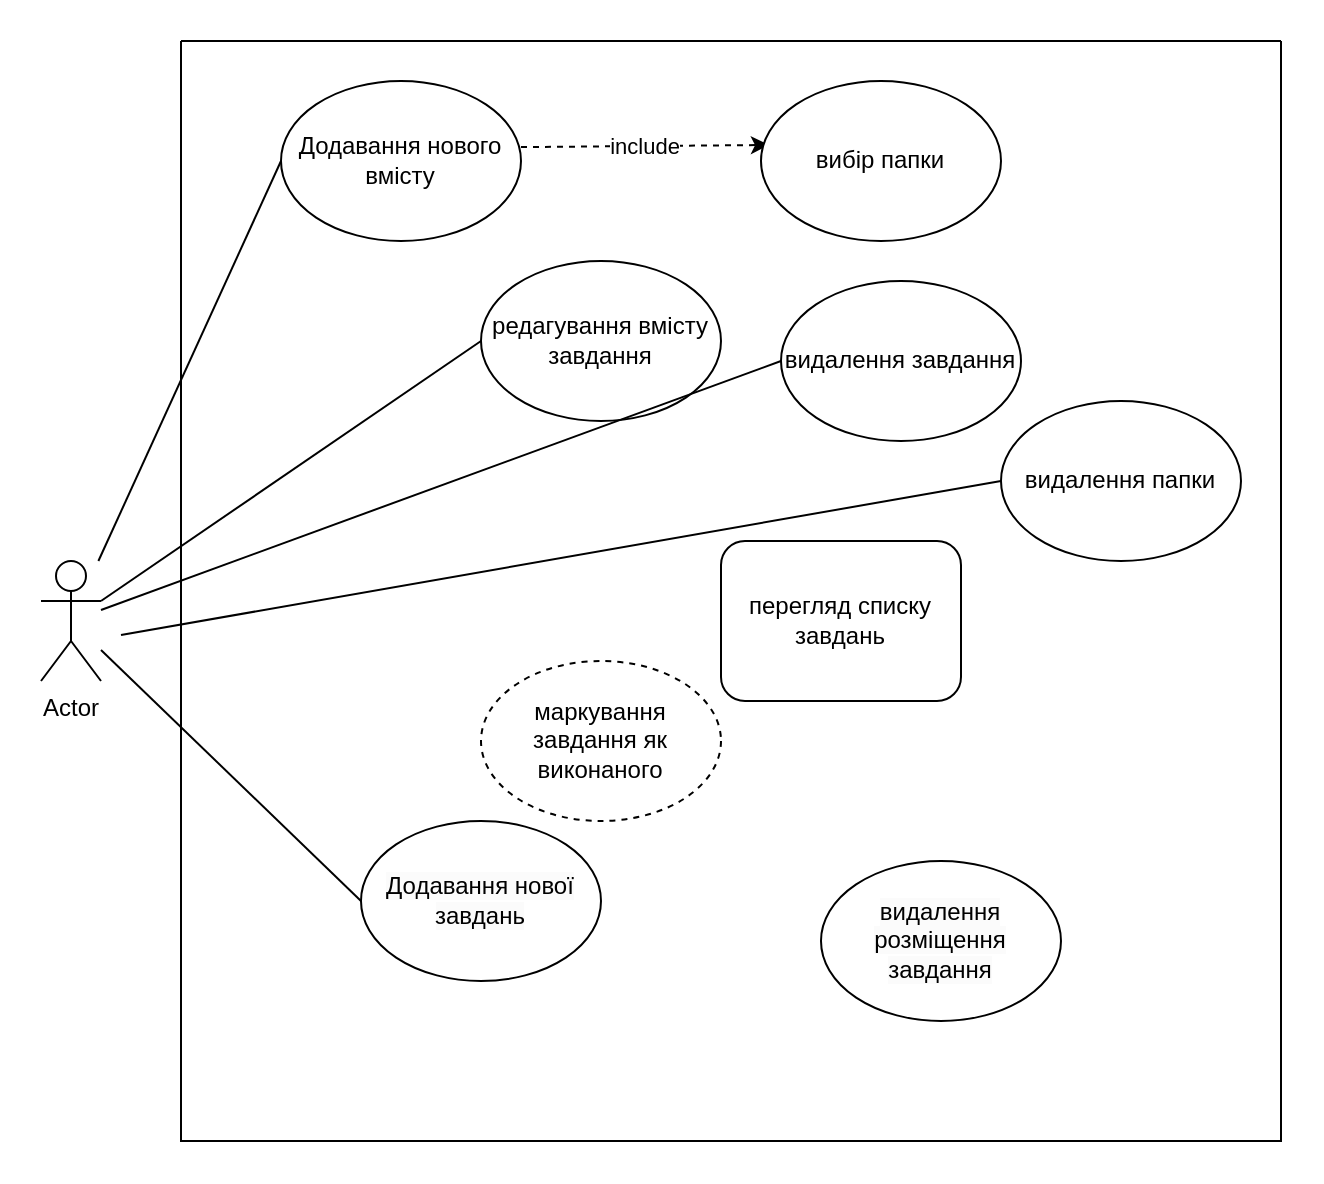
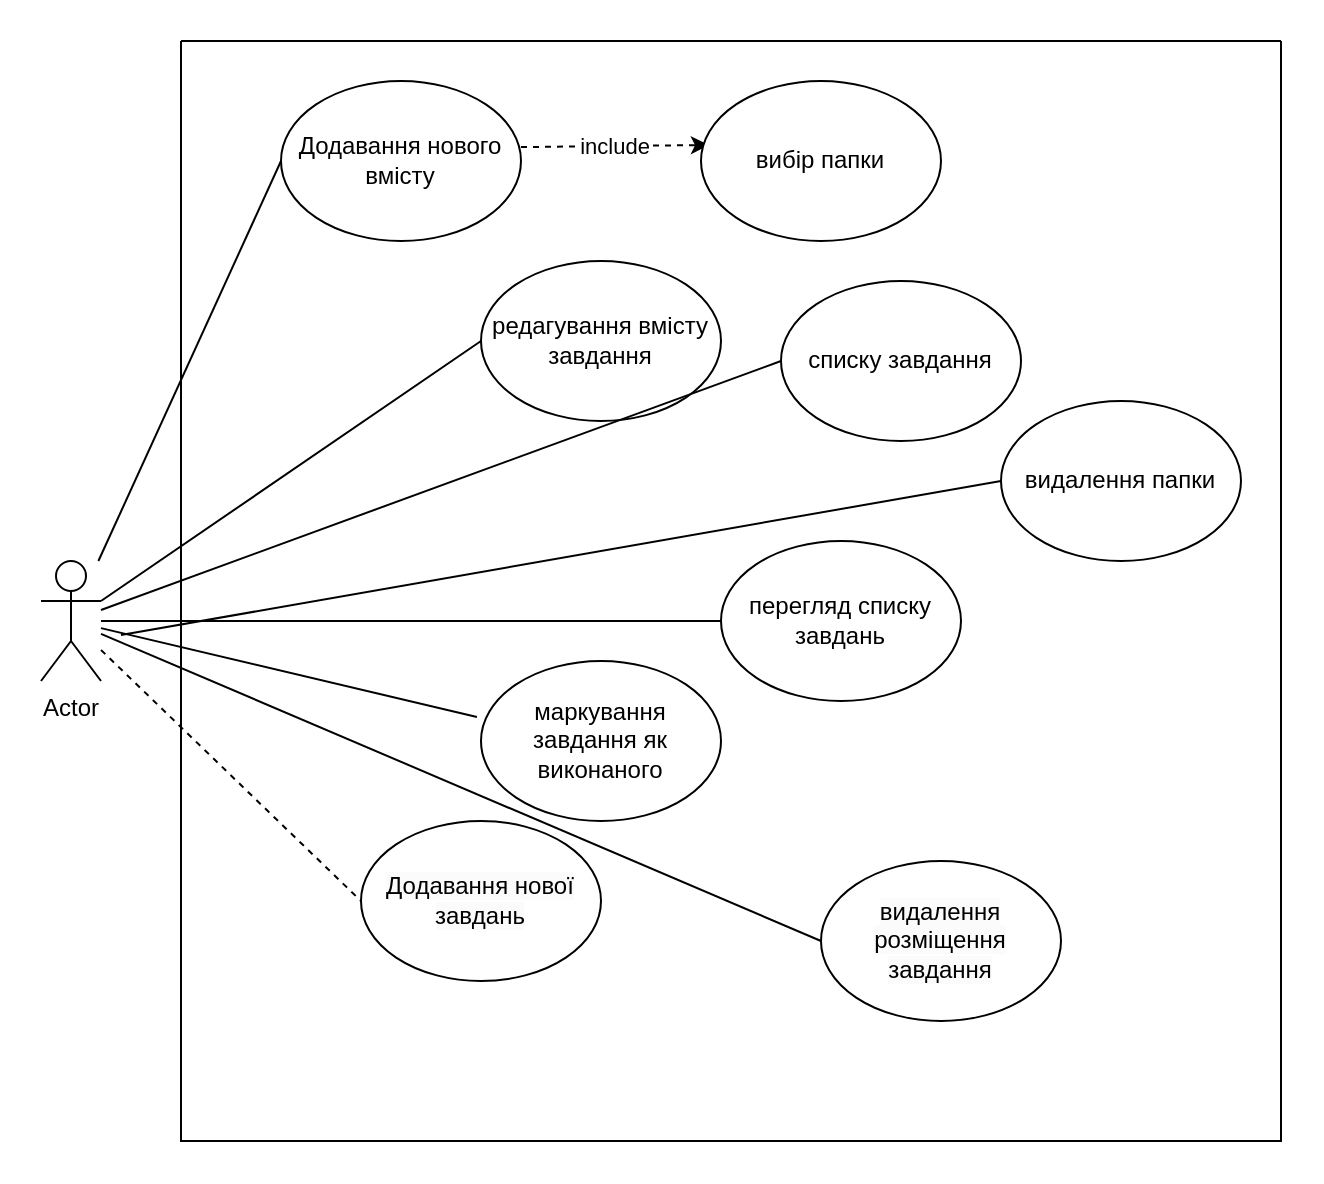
  <mxCell id="0" />
  <mxCell id="1" parent="0" />
  <mxCell id="2" value="Actor" style="shape=umlActor;verticalLabelPosition=bottom;verticalAlign=top;html=1;outlineConnect=0;" vertex="1" parent="1"><mxGeometry x="20" y="280" width="30" height="60" as="geometry" /></mxCell>
  <mxCell id="3" value="" style="endArrow=none;html=1;rounded=0;entryX=0;entryY=0.5;entryDx=0;entryDy=0;endFill=0;" edge="1" parent="1" source="2" target="5"><mxGeometry width="50" height="50" relative="1" as="geometry"><mxPoint x="120" y="250" as="sourcePoint" /><mxPoint x="200" y="125" as="targetPoint" /></mxGeometry></mxCell>
  <mxCell id="4" value="" style="swimlane;startSize=0;" vertex="1" parent="1"><mxGeometry x="90" y="20" width="550" height="550" as="geometry" /></mxCell>
  <mxCell id="5" value="Додавання нового вмісту" style="ellipse;whiteSpace=wrap;html=1;" vertex="1" parent="4"><mxGeometry x="50" y="20" width="120" height="80" as="geometry" /></mxCell>
  <mxCell id="6" value="редагування вмісту завдання" style="ellipse;whiteSpace=wrap;html=1;" vertex="1" parent="4"><mxGeometry x="150" y="110" width="120" height="80" as="geometry" /></mxCell>
- <mxCell id="7" value="видалення завдання" style="ellipse;whiteSpace=wrap;html=1;" vertex="1" parent="4"><mxGeometry x="300" y="120" width="120" height="80" as="geometry" /></mxCell>
- <mxCell id="8" value="перегляд списку завдань" style="whiteSpace=wrap;html=1;rounded=1;" vertex="1" parent="4"><mxGeometry x="270" y="250" width="120" height="80" as="geometry" /></mxCell>
- <mxCell id="9" value="маркування завдання як виконаного" style="ellipse;whiteSpace=wrap;html=1;dashed=1;" vertex="1" parent="4"><mxGeometry x="150" y="310" width="120" height="80" as="geometry" /></mxCell>
+ <mxCell id="7" value="списку завдання" style="ellipse;whiteSpace=wrap;html=1;" vertex="1" parent="4"><mxGeometry x="300" y="120" width="120" height="80" as="geometry" /></mxCell>
+ <mxCell id="8" value="перегляд списку завдань" style="ellipse;whiteSpace=wrap;html=1;" vertex="1" parent="4"><mxGeometry x="270" y="250" width="120" height="80" as="geometry" /></mxCell>
+ <mxCell id="9" value="маркування завдання як виконаного" style="ellipse;whiteSpace=wrap;html=1;" vertex="1" parent="4"><mxGeometry x="150" y="310" width="120" height="80" as="geometry" /></mxCell>
  <mxCell id="10" value="include" style="endArrow=classic;html=1;rounded=0;exitX=1;exitY=0.413;exitDx=0;exitDy=0;exitPerimeter=0;dashed=1;entryX=0.033;entryY=0.4;entryDx=0;entryDy=0;entryPerimeter=0;" edge="1" parent="4" source="5" target="11"><mxGeometry width="50" height="50" relative="1" as="geometry"><mxPoint x="240" y="90" as="sourcePoint" /><mxPoint x="240" y="50" as="targetPoint" /></mxGeometry></mxCell>
- <mxCell id="11" value="вибір папки" style="ellipse;whiteSpace=wrap;html=1;" vertex="1" parent="4"><mxGeometry x="290" y="20" width="120" height="80" as="geometry" /></mxCell>
+ <mxCell id="11" value="вибір папки" style="ellipse;whiteSpace=wrap;html=1;" vertex="1" parent="4"><mxGeometry x="260" y="20" width="120" height="80" as="geometry" /></mxCell>
  <mxCell id="12" value="видалення папки" style="ellipse;whiteSpace=wrap;html=1;" vertex="1" parent="4"><mxGeometry x="410" y="180" width="120" height="80" as="geometry" /></mxCell>
  <mxCell id="13" value="&lt;br&gt;&lt;span style=&quot;color: rgb(0, 0, 0); font-family: Helvetica; font-size: 12px; font-style: normal; font-variant-ligatures: normal; font-variant-caps: normal; font-weight: 400; letter-spacing: normal; orphans: 2; text-align: center; text-indent: 0px; text-transform: none; widows: 2; word-spacing: 0px; -webkit-text-stroke-width: 0px; white-space: normal; background-color: rgb(251, 251, 251); text-decoration-thickness: initial; text-decoration-style: initial; text-decoration-color: initial; display: inline !important; float: none;&quot;&gt;Додавання нової завдань&lt;/span&gt;&lt;div&gt;&lt;br/&gt;&lt;/div&gt;" style="ellipse;whiteSpace=wrap;html=1;" vertex="1" parent="4"><mxGeometry x="90" y="390" width="120" height="80" as="geometry" /></mxCell>
  <mxCell id="14" value="&lt;br&gt;&lt;span style=&quot;color: rgb(0, 0, 0); font-family: Helvetica; font-size: 12px; font-style: normal; font-variant-ligatures: normal; font-variant-caps: normal; font-weight: 400; letter-spacing: normal; orphans: 2; text-align: center; text-indent: 0px; text-transform: none; widows: 2; word-spacing: 0px; -webkit-text-stroke-width: 0px; white-space: normal; background-color: rgb(251, 251, 251); text-decoration-thickness: initial; text-decoration-style: initial; text-decoration-color: initial; display: inline !important; float: none;&quot;&gt;видалення розміщення завдання&lt;/span&gt;&lt;div&gt;&lt;br/&gt;&lt;/div&gt;" style="ellipse;whiteSpace=wrap;html=1;" vertex="1" parent="4"><mxGeometry x="320" y="410" width="120" height="80" as="geometry" /></mxCell>
  <mxCell id="15" value="" style="endArrow=none;html=1;rounded=0;exitX=1;exitY=0.333;exitDx=0;exitDy=0;exitPerimeter=0;entryX=0;entryY=0.5;entryDx=0;entryDy=0;endFill=0;" edge="1" parent="1" source="2" target="6"><mxGeometry width="50" height="50" relative="1" as="geometry"><mxPoint x="80" y="350" as="sourcePoint" /><mxPoint x="130" y="300" as="targetPoint" /></mxGeometry></mxCell>
  <mxCell id="16" value="" style="endArrow=none;html=1;rounded=0;entryX=0;entryY=0.5;entryDx=0;entryDy=0;" edge="1" parent="1" source="2" target="7"><mxGeometry width="50" height="50" relative="1" as="geometry"><mxPoint x="170" y="380" as="sourcePoint" /><mxPoint x="220" y="330" as="targetPoint" /></mxGeometry></mxCell>
+ <mxCell id="17" value="" style="endArrow=none;html=1;rounded=0;" edge="1" parent="1" source="2" target="8"><mxGeometry width="50" height="50" relative="1" as="geometry"><mxPoint x="110" y="400" as="sourcePoint" /><mxPoint x="160" y="350" as="targetPoint" /></mxGeometry></mxCell>
+ <mxCell id="18" value="" style="endArrow=none;html=1;rounded=0;entryX=-0.017;entryY=0.35;entryDx=0;entryDy=0;entryPerimeter=0;" edge="1" parent="1" source="2" target="9"><mxGeometry width="50" height="50" relative="1" as="geometry"><mxPoint x="60" y="490" as="sourcePoint" /><mxPoint x="110" y="440" as="targetPoint" /></mxGeometry></mxCell>
  <mxCell id="19" value="" style="endArrow=none;html=1;rounded=0;entryX=0;entryY=0.5;entryDx=0;entryDy=0;" edge="1" parent="1" target="12"><mxGeometry width="50" height="50" relative="1" as="geometry"><mxPoint x="60" y="317" as="sourcePoint" /><mxPoint x="230" y="340" as="targetPoint" /></mxGeometry></mxCell>
- <mxCell id="20" value="" style="endArrow=none;html=1;rounded=0;entryX=0;entryY=0.5;entryDx=0;entryDy=0;" edge="1" parent="1" source="2" target="13"><mxGeometry width="50" height="50" relative="1" as="geometry"><mxPoint x="210" y="500" as="sourcePoint" /><mxPoint x="260" y="450" as="targetPoint" /></mxGeometry></mxCell>
+ <mxCell id="20" value="" style="endArrow=none;html=1;rounded=0;entryX=0;entryY=0.5;entryDx=0;entryDy=0;dashed=1;" edge="1" parent="1" source="2" target="13"><mxGeometry width="50" height="50" relative="1" as="geometry"><mxPoint x="210" y="500" as="sourcePoint" /><mxPoint x="260" y="450" as="targetPoint" /></mxGeometry></mxCell>
+ <mxCell id="21" value="" style="endArrow=none;html=1;rounded=0;entryX=0;entryY=0.5;entryDx=0;entryDy=0;" edge="1" parent="1" source="2" target="14"><mxGeometry width="50" height="50" relative="1" as="geometry"><mxPoint x="120" y="530" as="sourcePoint" /><mxPoint x="170" y="480" as="targetPoint" /></mxGeometry></mxCell>
